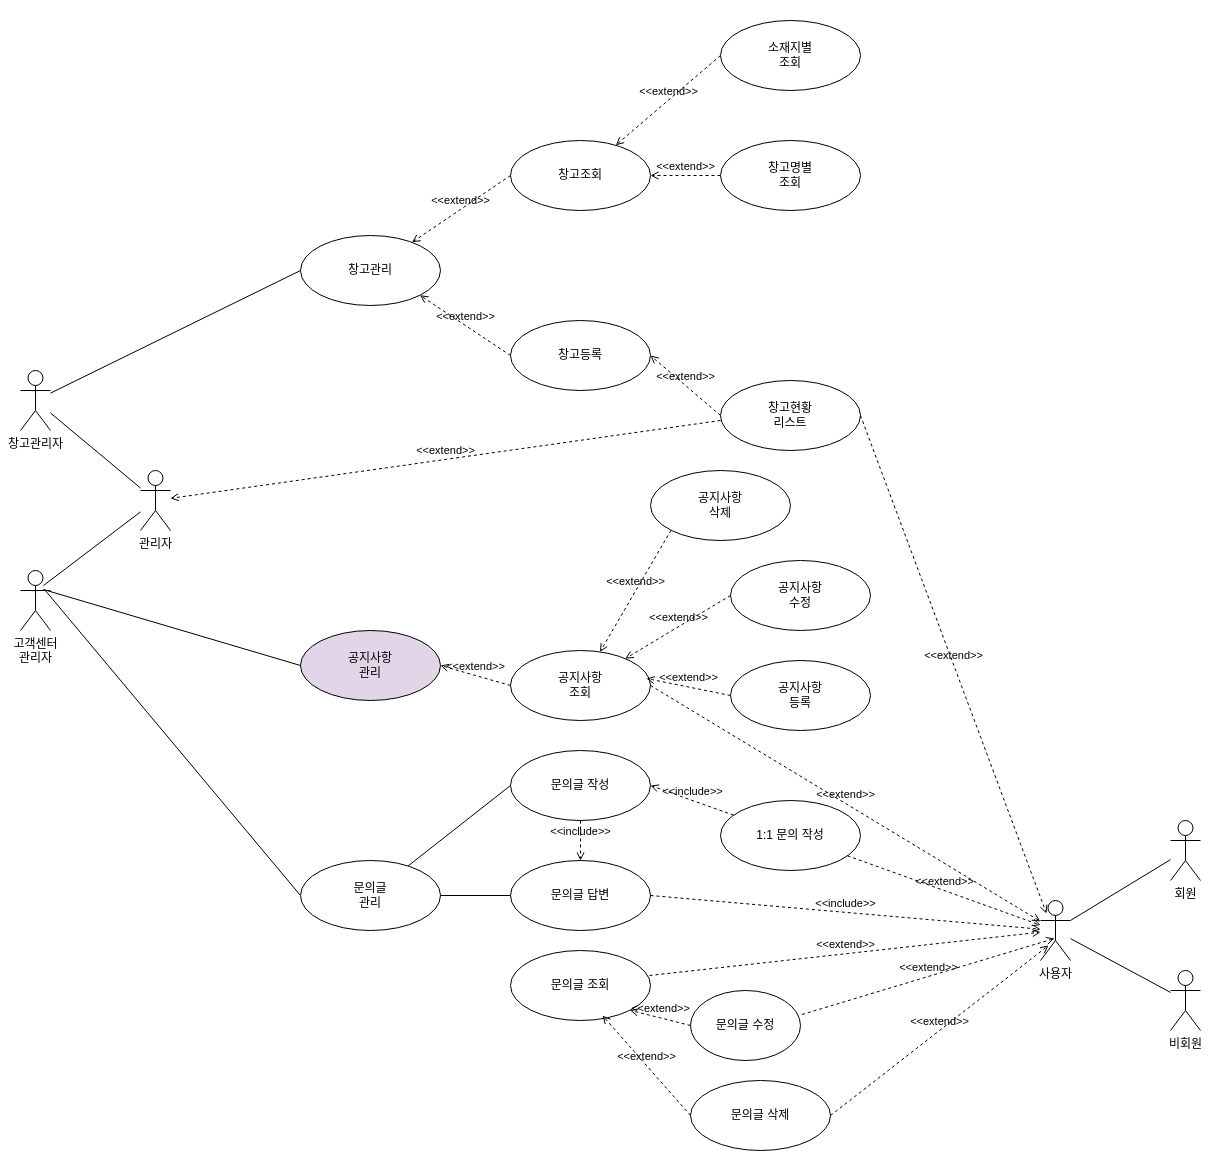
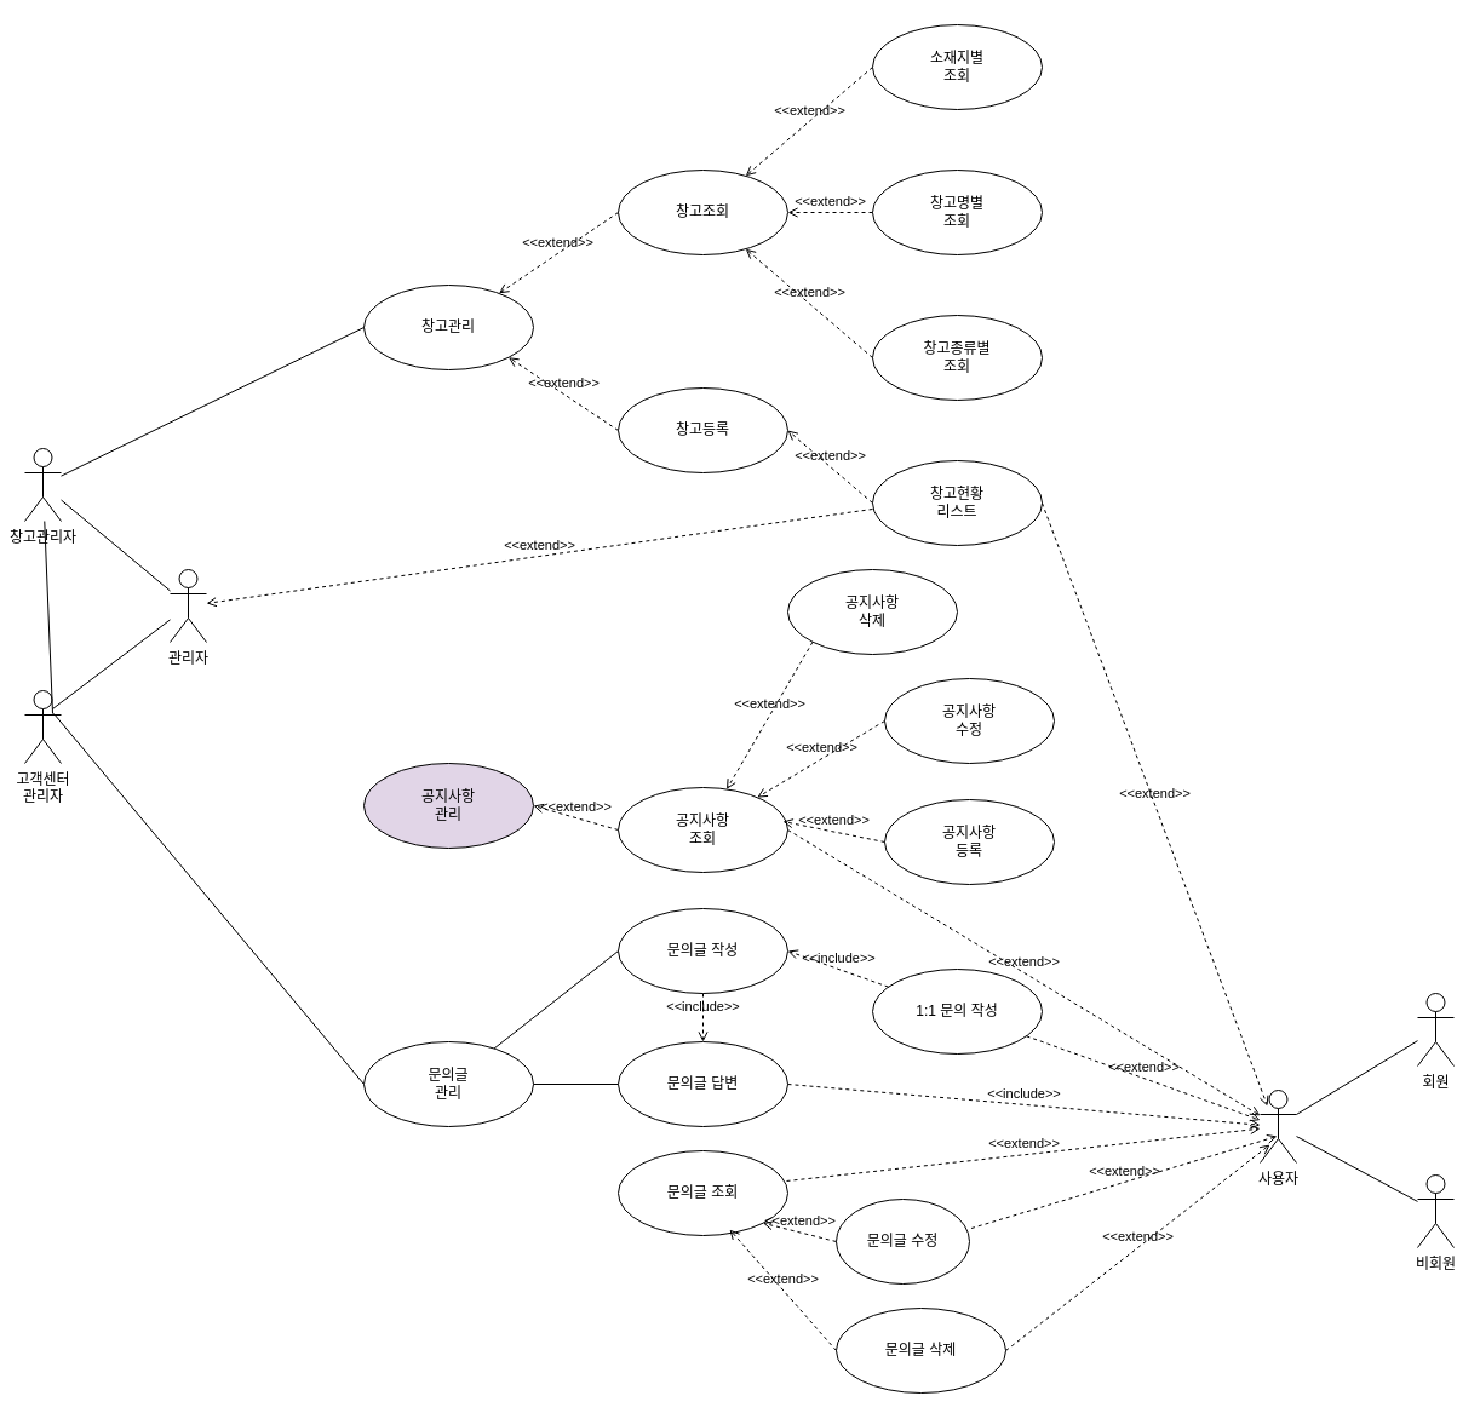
  <mxCell id="0" />
  <mxCell id="1" parent="0" />
  <mxCell id="2" value="관리자" style="shape=umlActor;verticalLabelPosition=bottom;verticalAlign=top;html=1;" vertex="1" parent="1"><mxGeometry x="140" y="470" width="30" height="60" as="geometry" /></mxCell>
  <mxCell id="3" value="공지사항&lt;br&gt;관리" style="ellipse;whiteSpace=wrap;html=1;fillColor=#e1d5e7;" vertex="1" parent="1"><mxGeometry x="300" y="630" width="140" height="70" as="geometry" /></mxCell>
  <mxCell id="4" value="창고관리" style="ellipse;whiteSpace=wrap;html=1;" vertex="1" parent="1"><mxGeometry x="300" y="235" width="140" height="70" as="geometry" /></mxCell>
  <mxCell id="5" value="" style="endArrow=none;html=1;rounded=0;entryX=0;entryY=0.5;entryDx=0;entryDy=0;" edge="1" parent="1" source="16" target="4"><mxGeometry width="50" height="50" relative="1" as="geometry"><mxPoint x="120" y="300" as="sourcePoint" /><mxPoint x="170" y="250" as="targetPoint" /></mxGeometry></mxCell>
  <mxCell id="6" value="창고등록" style="ellipse;whiteSpace=wrap;html=1;" vertex="1" parent="1"><mxGeometry x="510" y="320" width="140" height="70" as="geometry" /></mxCell>
  <mxCell id="7" value="창고조회" style="ellipse;whiteSpace=wrap;html=1;" vertex="1" parent="1"><mxGeometry x="510" y="140" width="140" height="70" as="geometry" /></mxCell>
  <mxCell id="8" value="&amp;lt;&amp;lt;extend&amp;gt;&amp;gt;" style="html=1;verticalAlign=bottom;labelBackgroundColor=none;endArrow=open;endFill=0;dashed=1;rounded=0;exitX=0;exitY=0.5;exitDx=0;exitDy=0;" edge="1" parent="1" source="7" target="4"><mxGeometry width="160" relative="1" as="geometry"><mxPoint x="410" y="350" as="sourcePoint" /><mxPoint x="570" y="350" as="targetPoint" /></mxGeometry></mxCell>
  <mxCell id="9" value="&amp;lt;&amp;lt;extend&amp;gt;&amp;gt;" style="html=1;verticalAlign=bottom;labelBackgroundColor=none;endArrow=open;endFill=0;dashed=1;rounded=0;exitX=0;exitY=0.5;exitDx=0;exitDy=0;entryX=1;entryY=1;entryDx=0;entryDy=0;" edge="1" parent="1" source="6" target="4"><mxGeometry width="160" relative="1" as="geometry"><mxPoint x="520" y="185" as="sourcePoint" /><mxPoint x="422" y="252" as="targetPoint" /></mxGeometry></mxCell>
  <mxCell id="10" value="소재지별&lt;br&gt;조회" style="ellipse;whiteSpace=wrap;html=1;" vertex="1" parent="1"><mxGeometry x="720" y="20" width="140" height="70" as="geometry" /></mxCell>
  <mxCell id="11" value="창고명별&lt;br&gt;조회" style="ellipse;whiteSpace=wrap;html=1;" vertex="1" parent="1"><mxGeometry x="720" y="140" width="140" height="70" as="geometry" /></mxCell>
+ <mxCell id="12" value="창고종류별&lt;br&gt;조회" style="ellipse;whiteSpace=wrap;html=1;" vertex="1" parent="1"><mxGeometry x="720" y="260" width="140" height="70" as="geometry" /></mxCell>
  <mxCell id="13" value="&amp;lt;&amp;lt;extend&amp;gt;&amp;gt;" style="html=1;verticalAlign=bottom;labelBackgroundColor=none;endArrow=open;endFill=0;dashed=1;rounded=0;exitX=0;exitY=0.5;exitDx=0;exitDy=0;" edge="1" parent="1" source="10" target="7"><mxGeometry width="160" relative="1" as="geometry"><mxPoint x="738" y="60" as="sourcePoint" /><mxPoint x="640" y="127" as="targetPoint" /></mxGeometry></mxCell>
+ <mxCell id="14" value="&amp;lt;&amp;lt;extend&amp;gt;&amp;gt;" style="html=1;verticalAlign=bottom;labelBackgroundColor=none;endArrow=open;endFill=0;dashed=1;rounded=0;exitX=0;exitY=0.5;exitDx=0;exitDy=0;" edge="1" parent="1" source="12" target="7"><mxGeometry width="160" relative="1" as="geometry"><mxPoint x="530" y="195" as="sourcePoint" /><mxPoint x="432" y="262" as="targetPoint" /></mxGeometry></mxCell>
  <mxCell id="15" value="&amp;lt;&amp;lt;extend&amp;gt;&amp;gt;" style="html=1;verticalAlign=bottom;labelBackgroundColor=none;endArrow=open;endFill=0;dashed=1;rounded=0;exitX=0;exitY=0.5;exitDx=0;exitDy=0;entryX=1;entryY=0.5;entryDx=0;entryDy=0;" edge="1" parent="1" source="11" target="7"><mxGeometry width="160" relative="1" as="geometry"><mxPoint x="540" y="205" as="sourcePoint" /><mxPoint x="442" y="272" as="targetPoint" /></mxGeometry></mxCell>
  <mxCell id="16" value="창고관리자" style="shape=umlActor;verticalLabelPosition=bottom;verticalAlign=top;html=1;" vertex="1" parent="1"><mxGeometry x="20" y="370" width="30" height="60" as="geometry" /></mxCell>
  <mxCell id="17" value="고객센터&lt;br&gt;관리자" style="shape=umlActor;verticalLabelPosition=bottom;verticalAlign=top;html=1;" vertex="1" parent="1"><mxGeometry x="20" y="570" width="30" height="60" as="geometry" /></mxCell>
  <mxCell id="18" value="" style="endArrow=none;html=1;rounded=0;exitX=0.8;exitY=0.317;exitDx=0;exitDy=0;exitPerimeter=0;entryX=0;entryY=0.5;entryDx=0;entryDy=0;" edge="1" parent="1" source="17" target="24"><mxGeometry width="50" height="50" relative="1" as="geometry"><mxPoint x="30" y="658" as="sourcePoint" /><mxPoint x="160" y="452" as="targetPoint" /></mxGeometry></mxCell>
  <mxCell id="19" value="" style="endArrow=none;html=1;rounded=0;" edge="1" parent="1" source="2" target="16"><mxGeometry width="50" height="50" relative="1" as="geometry"><mxPoint x="190" y="496" as="sourcePoint" /><mxPoint x="320" y="290" as="targetPoint" /></mxGeometry></mxCell>
- <mxCell id="20" value="" style="endArrow=none;html=1;rounded=0;entryX=0;entryY=0.5;entryDx=0;entryDy=0;exitX=0.767;exitY=0.317;exitDx=0;exitDy=0;exitPerimeter=0;" edge="1" parent="1" source="17" target="3"><mxGeometry width="50" height="50" relative="1" as="geometry"><mxPoint x="180" y="486" as="sourcePoint" /><mxPoint x="310" y="280" as="targetPoint" /></mxGeometry></mxCell>
+ <mxCell id="20" value="" style="endArrow=none;html=1;rounded=0;exitX=0.767;exitY=0.317;exitDx=0;exitDy=0;exitPerimeter=0;" edge="1" parent="1" source="17" target="16"><mxGeometry width="50" height="50" relative="1" as="geometry"><mxPoint x="180" y="486" as="sourcePoint" /><mxPoint x="310" y="280" as="targetPoint" /></mxGeometry></mxCell>
  <mxCell id="21" value="공지사항&lt;br&gt;삭제" style="ellipse;whiteSpace=wrap;html=1;" vertex="1" parent="1"><mxGeometry x="650" y="470" width="140" height="70" as="geometry" /></mxCell>
  <mxCell id="22" value="문의글 조회" style="ellipse;whiteSpace=wrap;html=1;" vertex="1" parent="1"><mxGeometry x="510" y="950" width="140" height="70" as="geometry" /></mxCell>
  <mxCell id="23" value="문의글 삭제" style="ellipse;whiteSpace=wrap;html=1;" vertex="1" parent="1"><mxGeometry x="690" y="1080" width="140" height="70" as="geometry" /></mxCell>
  <mxCell id="24" value="문의글&lt;br&gt;관리" style="ellipse;whiteSpace=wrap;html=1;" vertex="1" parent="1"><mxGeometry x="300" y="860" width="140" height="70" as="geometry" /></mxCell>
  <mxCell id="25" value="" style="endArrow=none;html=1;rounded=0;entryX=0.767;entryY=0.25;entryDx=0;entryDy=0;entryPerimeter=0;" edge="1" parent="1" source="2" target="17"><mxGeometry width="50" height="50" relative="1" as="geometry"><mxPoint x="180" y="535" as="sourcePoint" /><mxPoint x="310" y="755" as="targetPoint" /></mxGeometry></mxCell>
  <mxCell id="26" value="공지사항&lt;br&gt;수정" style="ellipse;whiteSpace=wrap;html=1;" vertex="1" parent="1"><mxGeometry x="730" y="560" width="140" height="70" as="geometry" /></mxCell>
  <mxCell id="27" value="공지사항&lt;br&gt;등록" style="ellipse;whiteSpace=wrap;html=1;" vertex="1" parent="1"><mxGeometry x="730" y="660" width="140" height="70" as="geometry" /></mxCell>
  <mxCell id="28" value="공지사항&lt;br&gt;조회" style="ellipse;whiteSpace=wrap;html=1;" vertex="1" parent="1"><mxGeometry x="510" y="650" width="140" height="70" as="geometry" /></mxCell>
  <mxCell id="29" value="&amp;lt;&amp;lt;extend&amp;gt;&amp;gt;" style="html=1;verticalAlign=bottom;labelBackgroundColor=none;endArrow=open;endFill=0;dashed=1;rounded=0;exitX=0;exitY=0.5;exitDx=0;exitDy=0;entryX=1;entryY=0.5;entryDx=0;entryDy=0;" edge="1" parent="1" source="28" target="3"><mxGeometry width="160" relative="1" as="geometry"><mxPoint x="490" y="780" as="sourcePoint" /><mxPoint x="399" y="720" as="targetPoint" /></mxGeometry></mxCell>
  <mxCell id="30" value="&amp;lt;&amp;lt;extend&amp;gt;&amp;gt;" style="html=1;verticalAlign=bottom;labelBackgroundColor=none;endArrow=open;endFill=0;dashed=1;rounded=0;exitX=0;exitY=0.5;exitDx=0;exitDy=0;entryX=0.971;entryY=0.4;entryDx=0;entryDy=0;entryPerimeter=0;" edge="1" parent="1" source="27" target="28"><mxGeometry width="160" relative="1" as="geometry"><mxPoint x="451" y="790" as="sourcePoint" /><mxPoint x="360" y="730" as="targetPoint" /></mxGeometry></mxCell>
  <mxCell id="31" value="&amp;lt;&amp;lt;extend&amp;gt;&amp;gt;" style="html=1;verticalAlign=bottom;labelBackgroundColor=none;endArrow=open;endFill=0;dashed=1;rounded=0;exitX=0;exitY=0.5;exitDx=0;exitDy=0;" edge="1" parent="1" source="26" target="28"><mxGeometry width="160" relative="1" as="geometry"><mxPoint x="491" y="635" as="sourcePoint" /><mxPoint x="400" y="575" as="targetPoint" /></mxGeometry></mxCell>
  <mxCell id="32" value="&amp;lt;&amp;lt;extend&amp;gt;&amp;gt;" style="html=1;verticalAlign=bottom;labelBackgroundColor=none;endArrow=open;endFill=0;dashed=1;rounded=0;exitX=0;exitY=1;exitDx=0;exitDy=0;" edge="1" parent="1" source="21" target="28"><mxGeometry width="160" relative="1" as="geometry"><mxPoint x="431" y="550" as="sourcePoint" /><mxPoint x="340" y="490" as="targetPoint" /></mxGeometry></mxCell>
  <mxCell id="33" value="사용자" style="shape=umlActor;verticalLabelPosition=bottom;verticalAlign=top;html=1;" vertex="1" parent="1"><mxGeometry x="1040" y="900" width="30" height="60" as="geometry" /></mxCell>
  <mxCell id="34" value="&amp;lt;&amp;lt;extend&amp;gt;&amp;gt;" style="html=1;verticalAlign=bottom;labelBackgroundColor=none;endArrow=open;endFill=0;dashed=1;rounded=0;exitX=1;exitY=0.5;exitDx=0;exitDy=0;" edge="1" parent="1" source="28" target="33"><mxGeometry width="160" relative="1" as="geometry"><mxPoint x="498" y="759" as="sourcePoint" /><mxPoint x="445" y="732" as="targetPoint" /></mxGeometry></mxCell>
  <mxCell id="35" value="문의글 작성" style="ellipse;whiteSpace=wrap;html=1;" vertex="1" parent="1"><mxGeometry x="510" y="750" width="140" height="70" as="geometry" /></mxCell>
  <mxCell id="36" value="문의글 수정" style="ellipse;whiteSpace=wrap;html=1;" vertex="1" parent="1"><mxGeometry x="690" y="990" width="110" height="70" as="geometry" /></mxCell>
  <mxCell id="37" value="&amp;lt;&amp;lt;extend&amp;gt;&amp;gt;" style="html=1;verticalAlign=bottom;labelBackgroundColor=none;endArrow=open;endFill=0;dashed=1;rounded=0;exitX=0;exitY=0.5;exitDx=0;exitDy=0;entryX=1;entryY=1;entryDx=0;entryDy=0;" edge="1" parent="1" source="36" target="22"><mxGeometry width="160" relative="1" as="geometry"><mxPoint x="510" y="865" as="sourcePoint" /><mxPoint x="444" y="893" as="targetPoint" /></mxGeometry></mxCell>
  <mxCell id="38" value="&amp;lt;&amp;lt;extend&amp;gt;&amp;gt;" style="html=1;verticalAlign=bottom;labelBackgroundColor=none;endArrow=open;endFill=0;dashed=1;rounded=0;exitX=0;exitY=0.5;exitDx=0;exitDy=0;entryX=0.657;entryY=0.929;entryDx=0;entryDy=0;entryPerimeter=0;" edge="1" parent="1" source="23" target="22"><mxGeometry width="160" relative="1" as="geometry"><mxPoint x="520" y="875" as="sourcePoint" /><mxPoint x="454" y="903" as="targetPoint" /></mxGeometry></mxCell>
  <mxCell id="39" value="1:1 문의 작성" style="ellipse;whiteSpace=wrap;html=1;" vertex="1" parent="1"><mxGeometry x="720" y="800" width="140" height="70" as="geometry" /></mxCell>
  <mxCell id="40" value="&amp;lt;&amp;lt;extend&amp;gt;&amp;gt;" style="html=1;verticalAlign=bottom;labelBackgroundColor=none;endArrow=open;endFill=0;dashed=1;rounded=0;" edge="1" parent="1" source="39" target="33"><mxGeometry width="160" relative="1" as="geometry"><mxPoint x="640" y="765" as="sourcePoint" /><mxPoint x="840" y="750" as="targetPoint" /></mxGeometry></mxCell>
  <mxCell id="41" value="&amp;lt;&amp;lt;include&amp;gt;&amp;gt;" style="html=1;verticalAlign=bottom;labelBackgroundColor=none;endArrow=open;endFill=0;dashed=1;rounded=0;entryX=1;entryY=0.5;entryDx=0;entryDy=0;" edge="1" parent="1" source="39" target="35"><mxGeometry width="160" relative="1" as="geometry"><mxPoint x="410" y="860" as="sourcePoint" /><mxPoint x="670" y="890" as="targetPoint" /></mxGeometry></mxCell>
  <mxCell id="42" value="&amp;lt;&amp;lt;extend&amp;gt;&amp;gt;" style="html=1;verticalAlign=bottom;labelBackgroundColor=none;endArrow=open;endFill=0;dashed=1;rounded=0;exitX=1;exitY=0.5;exitDx=0;exitDy=0;entryX=0.267;entryY=0.75;entryDx=0;entryDy=0;entryPerimeter=0;" edge="1" parent="1" source="23" target="33"><mxGeometry width="160" relative="1" as="geometry"><mxPoint x="845" y="900" as="sourcePoint" /><mxPoint x="1050" y="955" as="targetPoint" /></mxGeometry></mxCell>
  <mxCell id="43" value="&amp;lt;&amp;lt;extend&amp;gt;&amp;gt;" style="html=1;verticalAlign=bottom;labelBackgroundColor=none;endArrow=open;endFill=0;dashed=1;rounded=0;exitX=1.014;exitY=0.343;exitDx=0;exitDy=0;exitPerimeter=0;entryX=0.467;entryY=0.633;entryDx=0;entryDy=0;entryPerimeter=0;" edge="1" parent="1" source="36" target="33"><mxGeometry width="160" relative="1" as="geometry"><mxPoint x="855" y="910" as="sourcePoint" /><mxPoint x="1042" y="940" as="targetPoint" /></mxGeometry></mxCell>
  <mxCell id="44" value="&amp;lt;&amp;lt;extend&amp;gt;&amp;gt;" style="html=1;verticalAlign=bottom;labelBackgroundColor=none;endArrow=open;endFill=0;dashed=1;rounded=0;exitX=0.993;exitY=0.357;exitDx=0;exitDy=0;exitPerimeter=0;" edge="1" parent="1" source="22" target="33"><mxGeometry width="160" relative="1" as="geometry"><mxPoint x="865" y="920" as="sourcePoint" /><mxPoint x="865" y="735" as="targetPoint" /></mxGeometry></mxCell>
  <mxCell id="45" value="문의글 답변" style="ellipse;whiteSpace=wrap;html=1;" vertex="1" parent="1"><mxGeometry x="510" y="860" width="140" height="70" as="geometry" /></mxCell>
  <mxCell id="46" value="&amp;lt;&amp;lt;include&amp;gt;&amp;gt;" style="html=1;verticalAlign=bottom;labelBackgroundColor=none;endArrow=open;endFill=0;dashed=1;rounded=0;exitX=1;exitY=0.5;exitDx=0;exitDy=0;" edge="1" parent="1" source="45" target="33"><mxGeometry width="160" relative="1" as="geometry"><mxPoint x="380" y="940" as="sourcePoint" /><mxPoint x="1060" y="1000" as="targetPoint" /></mxGeometry></mxCell>
  <mxCell id="47" value="창고현황&lt;br&gt;리스트" style="ellipse;whiteSpace=wrap;html=1;" vertex="1" parent="1"><mxGeometry x="720" y="380" width="140" height="70" as="geometry" /></mxCell>
  <mxCell id="48" value="&amp;lt;&amp;lt;extend&amp;gt;&amp;gt;" style="html=1;verticalAlign=bottom;labelBackgroundColor=none;endArrow=open;endFill=0;dashed=1;rounded=0;exitX=0;exitY=0.5;exitDx=0;exitDy=0;entryX=1;entryY=0.5;entryDx=0;entryDy=0;" edge="1" parent="1" source="47" target="6"><mxGeometry width="160" relative="1" as="geometry"><mxPoint x="730" y="305" as="sourcePoint" /><mxPoint x="625" y="215" as="targetPoint" /></mxGeometry></mxCell>
  <mxCell id="49" value="&amp;lt;&amp;lt;extend&amp;gt;&amp;gt;" style="html=1;verticalAlign=bottom;labelBackgroundColor=none;endArrow=open;endFill=0;dashed=1;rounded=0;exitX=1;exitY=0.5;exitDx=0;exitDy=0;entryX=0.2;entryY=0.217;entryDx=0;entryDy=0;entryPerimeter=0;" edge="1" parent="1" source="47" target="33"><mxGeometry width="160" relative="1" as="geometry"><mxPoint x="960" y="530" as="sourcePoint" /><mxPoint x="890" y="470" as="targetPoint" /></mxGeometry></mxCell>
  <mxCell id="50" value="비회원" style="shape=umlActor;verticalLabelPosition=bottom;verticalAlign=top;html=1;outlineConnect=0;" vertex="1" parent="1"><mxGeometry x="1170" y="970" width="30" height="60" as="geometry" /></mxCell>
  <mxCell id="51" value="회원" style="shape=umlActor;verticalLabelPosition=bottom;verticalAlign=top;html=1;outlineConnect=0;" vertex="1" parent="1"><mxGeometry x="1170" y="820" width="30" height="60" as="geometry" /></mxCell>
  <mxCell id="52" value="" style="endArrow=none;html=1;rounded=0;exitX=1;exitY=0.333;exitDx=0;exitDy=0;exitPerimeter=0;" edge="1" parent="1" source="33" target="51"><mxGeometry width="50" height="50" relative="1" as="geometry"><mxPoint x="1090" y="920" as="sourcePoint" /><mxPoint x="1140" y="870" as="targetPoint" /></mxGeometry></mxCell>
  <mxCell id="53" value="" style="endArrow=none;html=1;rounded=0;" edge="1" parent="1" source="33" target="50"><mxGeometry width="50" height="50" relative="1" as="geometry"><mxPoint x="1080" y="930" as="sourcePoint" /><mxPoint x="1180" y="869" as="targetPoint" /></mxGeometry></mxCell>
  <mxCell id="54" value="&amp;lt;&amp;lt;extend&amp;gt;&amp;gt;" style="html=1;verticalAlign=bottom;labelBackgroundColor=none;endArrow=open;endFill=0;dashed=1;rounded=0;" edge="1" parent="1" target="2"><mxGeometry width="160" relative="1" as="geometry"><mxPoint x="720" y="420" as="sourcePoint" /><mxPoint x="660" y="365" as="targetPoint" /></mxGeometry></mxCell>
  <mxCell id="55" value="" style="endArrow=none;html=1;rounded=0;entryX=0;entryY=0.5;entryDx=0;entryDy=0;" edge="1" parent="1" source="24" target="35"><mxGeometry width="50" height="50" relative="1" as="geometry"><mxPoint x="460" y="880" as="sourcePoint" /><mxPoint x="510" y="830" as="targetPoint" /></mxGeometry></mxCell>
  <mxCell id="56" value="" style="endArrow=none;html=1;rounded=0;entryX=0;entryY=0.5;entryDx=0;entryDy=0;exitX=1;exitY=0.5;exitDx=0;exitDy=0;" edge="1" parent="1" source="24" target="45"><mxGeometry width="50" height="50" relative="1" as="geometry"><mxPoint x="418" y="875" as="sourcePoint" /><mxPoint x="520" y="795" as="targetPoint" /></mxGeometry></mxCell>
  <mxCell id="57" value="&amp;lt;&amp;lt;include&amp;gt;&amp;gt;" style="html=1;verticalAlign=bottom;labelBackgroundColor=none;endArrow=open;endFill=0;dashed=1;rounded=0;entryX=0.5;entryY=0;entryDx=0;entryDy=0;exitX=0.5;exitY=1;exitDx=0;exitDy=0;" edge="1" parent="1" source="35" target="45"><mxGeometry width="160" relative="1" as="geometry"><mxPoint x="739" y="828" as="sourcePoint" /><mxPoint x="660" y="805" as="targetPoint" /><mxPoint as="offset" /></mxGeometry></mxCell>
